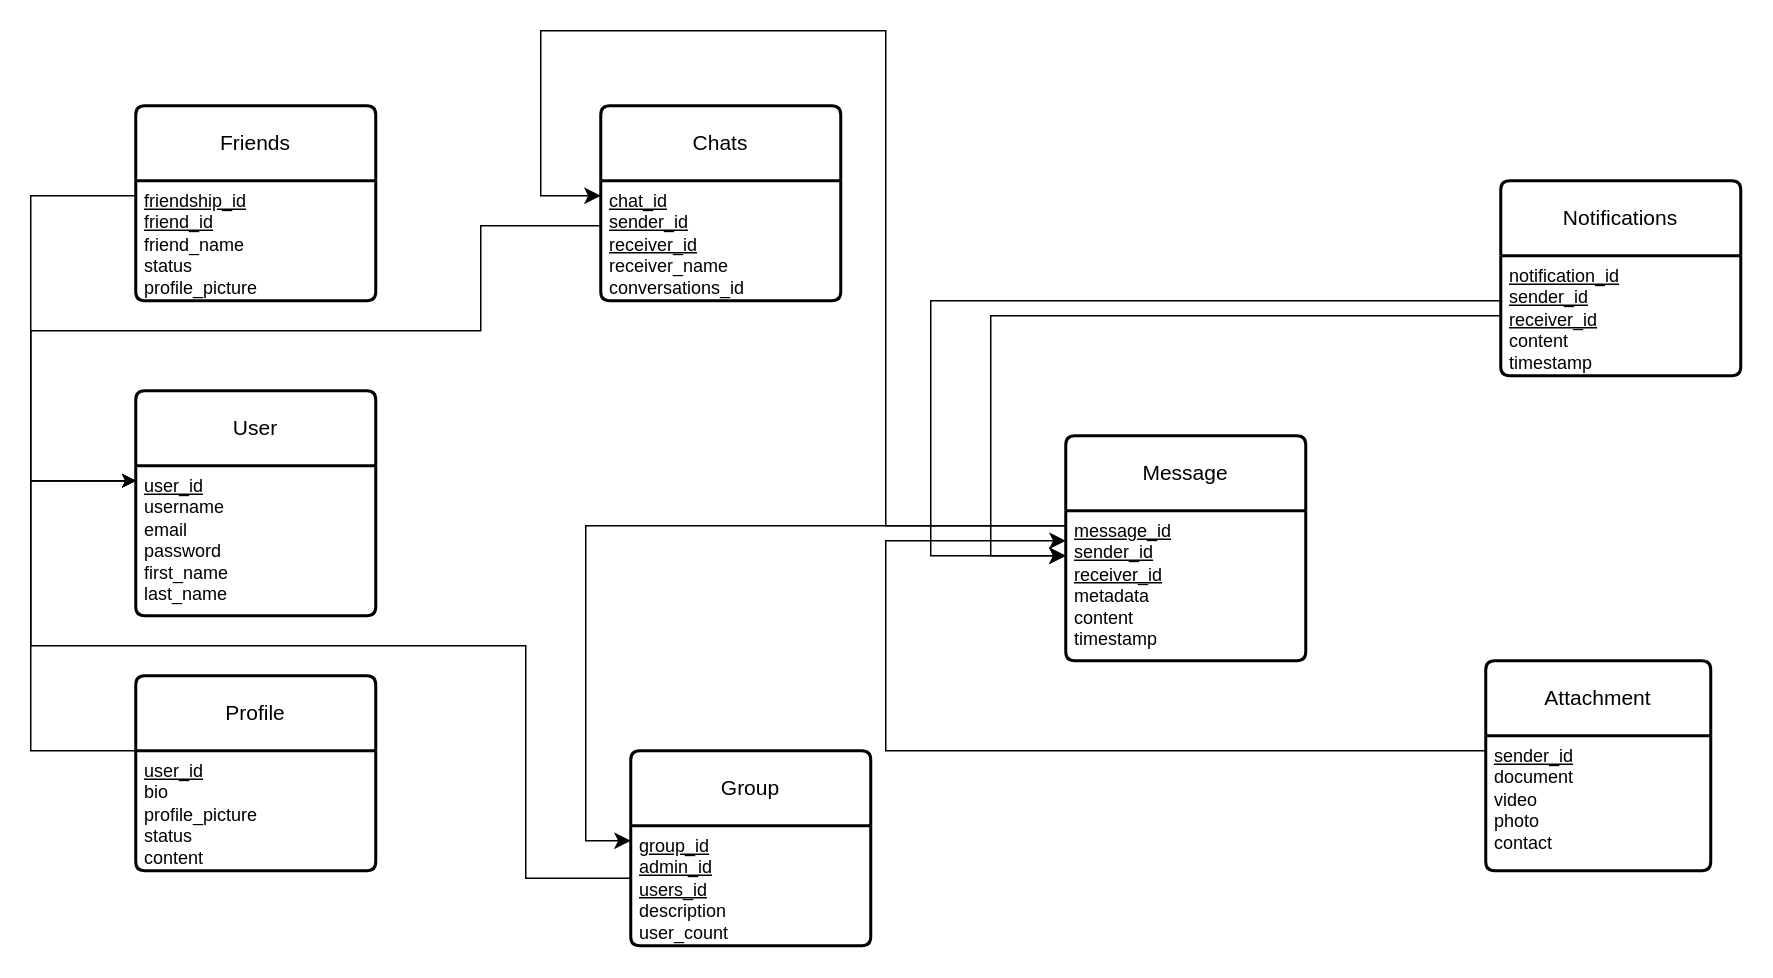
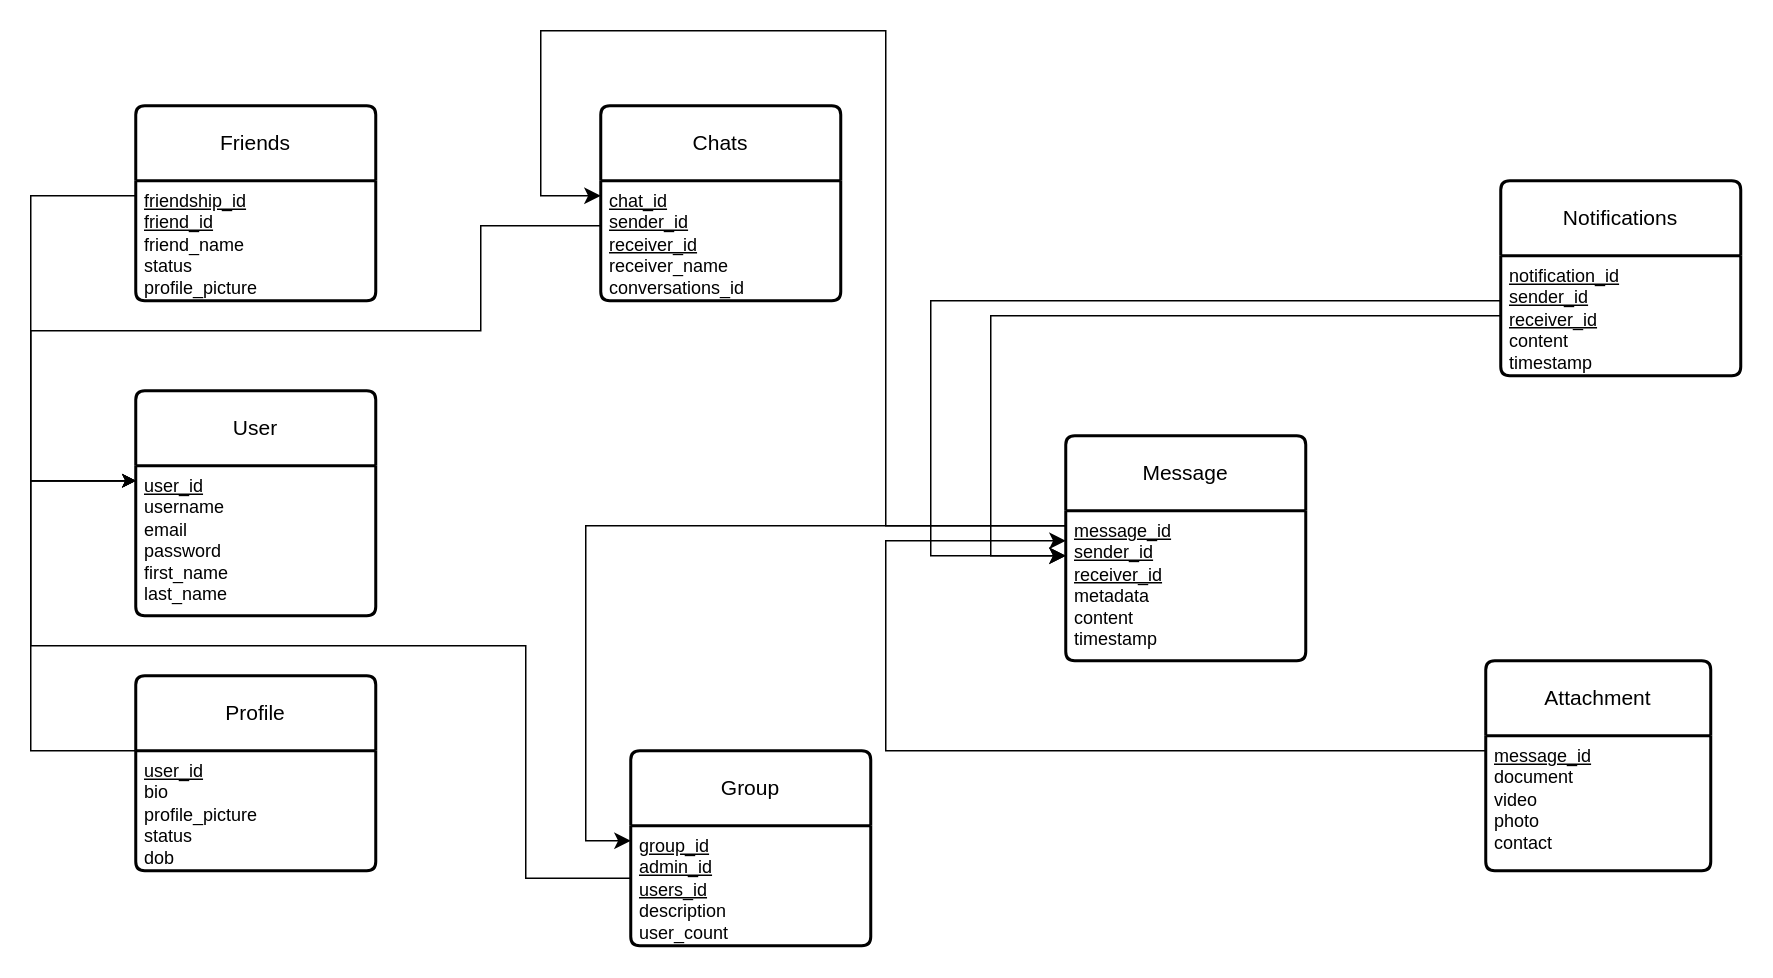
  <mxCell id="0" />
  <mxCell id="1" parent="0" />
  <mxCell id="2" value="User" style="swimlane;childLayout=stackLayout;horizontal=1;startSize=50;horizontalStack=0;rounded=1;fontSize=14;fontStyle=0;strokeWidth=2;resizeParent=0;resizeLast=1;shadow=0;dashed=0;align=center;arcSize=4;whiteSpace=wrap;html=1;" parent="1" vertex="1"><mxGeometry x="90" y="260" width="160" height="150" as="geometry" /></mxCell>
  <mxCell id="3" value="&lt;u&gt;user_id&lt;/u&gt;&lt;br&gt;username&lt;br&gt;email&lt;br&gt;password&lt;br&gt;first_name&lt;br&gt;last_name" style="align=left;strokeColor=none;fillColor=none;spacingLeft=4;fontSize=12;verticalAlign=top;resizable=0;rotatable=0;part=1;html=1;" parent="2" vertex="1"><mxGeometry y="50" width="160" height="100" as="geometry" /></mxCell>
  <mxCell id="4" style="edgeStyle=orthogonalEdgeStyle;rounded=0;orthogonalLoop=1;jettySize=auto;html=1;" parent="1" edge="1"><mxGeometry relative="1" as="geometry"><mxPoint x="90" y="320" as="targetPoint" /><mxPoint x="90" y="500" as="sourcePoint" /><Array as="points"><mxPoint x="20" y="500" /><mxPoint x="20" y="320" /></Array></mxGeometry></mxCell>
  <mxCell id="5" value="Profile" style="swimlane;childLayout=stackLayout;horizontal=1;startSize=50;horizontalStack=0;rounded=1;fontSize=14;fontStyle=0;strokeWidth=2;resizeParent=0;resizeLast=1;shadow=0;dashed=0;align=center;arcSize=4;whiteSpace=wrap;html=1;" parent="1" vertex="1"><mxGeometry x="90" y="450" width="160" height="130" as="geometry" /></mxCell>
- <mxCell id="6" value="&lt;u&gt;user_id&lt;/u&gt;&lt;br&gt;bio&lt;br&gt;profile_picture&lt;br&gt;status&lt;br&gt;content" style="align=left;strokeColor=none;fillColor=none;spacingLeft=4;fontSize=12;verticalAlign=top;resizable=0;rotatable=0;part=1;html=1;" parent="5" vertex="1"><mxGeometry y="50" width="160" height="80" as="geometry" /></mxCell>
+ <mxCell id="6" value="&lt;u&gt;user_id&lt;/u&gt;&lt;br&gt;bio&lt;br&gt;profile_picture&lt;br&gt;status&lt;br&gt;dob" style="align=left;strokeColor=none;fillColor=none;spacingLeft=4;fontSize=12;verticalAlign=top;resizable=0;rotatable=0;part=1;html=1;" parent="5" vertex="1"><mxGeometry y="50" width="160" height="80" as="geometry" /></mxCell>
  <mxCell id="7" style="edgeStyle=orthogonalEdgeStyle;rounded=0;orthogonalLoop=1;jettySize=auto;html=1;" parent="1" source="8" target="3" edge="1"><mxGeometry relative="1" as="geometry"><Array as="points"><mxPoint x="20" y="130" /><mxPoint x="20" y="320" /></Array></mxGeometry></mxCell>
  <mxCell id="8" value="Friends" style="swimlane;childLayout=stackLayout;horizontal=1;startSize=50;horizontalStack=0;rounded=1;fontSize=14;fontStyle=0;strokeWidth=2;resizeParent=0;resizeLast=1;shadow=0;dashed=0;align=center;arcSize=4;whiteSpace=wrap;html=1;" parent="1" vertex="1"><mxGeometry x="90" y="70" width="160" height="130" as="geometry" /></mxCell>
  <mxCell id="9" value="&lt;u&gt;friendship_id&lt;br&gt;friend_id&lt;/u&gt;&lt;br&gt;friend_name&lt;br&gt;status&lt;br&gt;profile_picture" style="align=left;strokeColor=none;fillColor=none;spacingLeft=4;fontSize=12;verticalAlign=top;resizable=0;rotatable=0;part=1;html=1;" parent="8" vertex="1"><mxGeometry y="50" width="160" height="80" as="geometry" /></mxCell>
  <mxCell id="10" style="edgeStyle=orthogonalEdgeStyle;rounded=0;orthogonalLoop=1;jettySize=auto;html=1;" parent="1" source="12" target="2" edge="1"><mxGeometry relative="1" as="geometry"><mxPoint x="320" y="170" as="sourcePoint" /><Array as="points"><mxPoint x="320" y="150" /><mxPoint x="320" y="220" /><mxPoint x="20" y="220" /><mxPoint x="20" y="320" /></Array></mxGeometry></mxCell>
  <mxCell id="11" value="Chats" style="swimlane;childLayout=stackLayout;horizontal=1;startSize=50;horizontalStack=0;rounded=1;fontSize=14;fontStyle=0;strokeWidth=2;resizeParent=0;resizeLast=1;shadow=0;dashed=0;align=center;arcSize=4;whiteSpace=wrap;html=1;" parent="1" vertex="1"><mxGeometry x="400" y="70" width="160" height="130" as="geometry" /></mxCell>
  <mxCell id="12" value="&lt;u&gt;chat_id&lt;/u&gt;&lt;br&gt;&lt;u&gt;sender_id&lt;/u&gt;&lt;br&gt;&lt;u&gt;receiver_id&lt;br&gt;&lt;/u&gt;receiver_name&lt;br&gt;conversations_id" style="align=left;strokeColor=none;fillColor=none;spacingLeft=4;fontSize=12;verticalAlign=top;resizable=0;rotatable=0;part=1;html=1;" parent="11" vertex="1"><mxGeometry y="50" width="160" height="80" as="geometry" /></mxCell>
  <mxCell id="13" value="Group" style="swimlane;childLayout=stackLayout;horizontal=1;startSize=50;horizontalStack=0;rounded=1;fontSize=14;fontStyle=0;strokeWidth=2;resizeParent=0;resizeLast=1;shadow=0;dashed=0;align=center;arcSize=4;whiteSpace=wrap;html=1;" parent="1" vertex="1"><mxGeometry x="420" y="500" width="160" height="130" as="geometry" /></mxCell>
  <mxCell id="14" value="&lt;u&gt;group_id&lt;/u&gt;&lt;br&gt;&lt;u&gt;admin_id&lt;br&gt;users_id&lt;/u&gt;&lt;br&gt;description&lt;br&gt;user_count" style="align=left;strokeColor=none;fillColor=none;spacingLeft=4;fontSize=12;verticalAlign=top;resizable=0;rotatable=0;part=1;html=1;" parent="13" vertex="1"><mxGeometry y="50" width="160" height="80" as="geometry" /></mxCell>
  <mxCell id="15" style="edgeStyle=orthogonalEdgeStyle;rounded=0;orthogonalLoop=1;jettySize=auto;html=1;" parent="1" source="14" edge="1"><mxGeometry relative="1" as="geometry"><mxPoint x="410" y="440" as="sourcePoint" /><mxPoint x="90" y="320" as="targetPoint" /><Array as="points"><mxPoint x="350" y="585" /><mxPoint x="350" y="430" /><mxPoint x="20" y="430" /><mxPoint x="20" y="320" /><mxPoint x="90" y="320" /></Array></mxGeometry></mxCell>
  <mxCell id="16" value="Notifications" style="swimlane;childLayout=stackLayout;horizontal=1;startSize=50;horizontalStack=0;rounded=1;fontSize=14;fontStyle=0;strokeWidth=2;resizeParent=0;resizeLast=1;shadow=0;dashed=0;align=center;arcSize=4;whiteSpace=wrap;html=1;" parent="1" vertex="1"><mxGeometry x="1000" y="120" width="160" height="130" as="geometry" /></mxCell>
  <mxCell id="17" value="&lt;u&gt;notification_id&lt;/u&gt;&lt;br&gt;&lt;u&gt;sender_id&lt;/u&gt;&lt;br&gt;&lt;u&gt;receiver_id&lt;/u&gt;&lt;br&gt;content&lt;br&gt;timestamp" style="align=left;strokeColor=none;fillColor=none;spacingLeft=4;fontSize=12;verticalAlign=top;resizable=0;rotatable=0;part=1;html=1;" parent="16" vertex="1"><mxGeometry y="50" width="160" height="80" as="geometry" /></mxCell>
  <mxCell id="18" value="Message" style="swimlane;childLayout=stackLayout;horizontal=1;startSize=50;horizontalStack=0;rounded=1;fontSize=14;fontStyle=0;strokeWidth=2;resizeParent=0;resizeLast=1;shadow=0;dashed=0;align=center;arcSize=4;whiteSpace=wrap;html=1;" parent="1" vertex="1"><mxGeometry x="710" y="290" width="160" height="150" as="geometry" /></mxCell>
  <mxCell id="19" value="&lt;u&gt;message_id&lt;/u&gt;&lt;br&gt;&lt;u&gt;sender_id&lt;br&gt;receiver_id&lt;/u&gt;&lt;br&gt;metadata&lt;br&gt;content&lt;br&gt;timestamp" style="align=left;strokeColor=none;fillColor=none;spacingLeft=4;fontSize=12;verticalAlign=top;resizable=0;rotatable=0;part=1;html=1;" parent="18" vertex="1"><mxGeometry y="50" width="160" height="100" as="geometry" /></mxCell>
  <mxCell id="20" value="Attachment" style="swimlane;childLayout=stackLayout;horizontal=1;startSize=50;horizontalStack=0;rounded=1;fontSize=14;fontStyle=0;strokeWidth=2;resizeParent=0;resizeLast=1;shadow=0;dashed=0;align=center;arcSize=4;whiteSpace=wrap;html=1;" parent="1" vertex="1"><mxGeometry x="990" y="440" width="150" height="140" as="geometry" /></mxCell>
- <mxCell id="21" value="&lt;u&gt;sender_id&lt;/u&gt;&lt;br&gt;document&lt;br&gt;video&lt;br&gt;photo&lt;br&gt;contact" style="align=left;strokeColor=none;fillColor=none;spacingLeft=4;fontSize=12;verticalAlign=top;resizable=0;rotatable=0;part=1;html=1;" parent="20" vertex="1"><mxGeometry y="50" width="150" height="90" as="geometry" /></mxCell>
+ <mxCell id="21" value="&lt;u&gt;message_id&lt;/u&gt;&lt;br&gt;document&lt;br&gt;video&lt;br&gt;photo&lt;br&gt;contact" style="align=left;strokeColor=none;fillColor=none;spacingLeft=4;fontSize=12;verticalAlign=top;resizable=0;rotatable=0;part=1;html=1;" parent="20" vertex="1"><mxGeometry y="50" width="150" height="90" as="geometry" /></mxCell>
  <mxCell id="22" value="" style="edgeStyle=segmentEdgeStyle;endArrow=classic;html=1;curved=0;rounded=0;endSize=8;startSize=8;" parent="1" source="19" target="14" edge="1"><mxGeometry width="50" height="50" relative="1" as="geometry"><mxPoint x="340" y="380" as="sourcePoint" /><mxPoint x="390" y="330" as="targetPoint" /><Array as="points"><mxPoint x="390" y="350" /><mxPoint x="390" y="560" /></Array></mxGeometry></mxCell>
  <mxCell id="23" value="" style="edgeStyle=segmentEdgeStyle;endArrow=classic;html=1;curved=0;rounded=0;endSize=8;startSize=8;" parent="1" source="19" target="12" edge="1"><mxGeometry width="50" height="50" relative="1" as="geometry"><mxPoint x="720" y="360" as="sourcePoint" /><mxPoint x="480" y="400" as="targetPoint" /><Array as="points"><mxPoint x="590" y="350" /><mxPoint x="590" y="20" /><mxPoint x="360" y="20" /><mxPoint x="360" y="130" /></Array></mxGeometry></mxCell>
  <mxCell id="24" value="" style="edgeStyle=segmentEdgeStyle;endArrow=classic;html=1;curved=0;rounded=0;endSize=8;startSize=8;" parent="1" source="21" target="19" edge="1"><mxGeometry width="50" height="50" relative="1" as="geometry"><mxPoint x="720" y="360" as="sourcePoint" /><mxPoint x="430" y="570" as="targetPoint" /><Array as="points"><mxPoint x="590" y="500" /><mxPoint x="590" y="360" /></Array></mxGeometry></mxCell>
  <mxCell id="25" value="" style="edgeStyle=segmentEdgeStyle;endArrow=classic;html=1;curved=0;rounded=0;endSize=8;startSize=8;" parent="1" source="17" target="19" edge="1"><mxGeometry width="50" height="50" relative="1" as="geometry"><mxPoint x="1000" y="510" as="sourcePoint" /><mxPoint x="720" y="360" as="targetPoint" /><Array as="points"><mxPoint x="620" y="200" /><mxPoint x="620" y="370" /></Array></mxGeometry></mxCell>
  <mxCell id="26" value="" style="edgeStyle=segmentEdgeStyle;endArrow=classic;html=1;curved=0;rounded=0;endSize=8;startSize=8;" parent="1" edge="1"><mxGeometry width="50" height="50" relative="1" as="geometry"><mxPoint x="1000" y="210" as="sourcePoint" /><mxPoint x="710" y="370" as="targetPoint" /><Array as="points"><mxPoint x="660" y="210" /><mxPoint x="660" y="370" /></Array></mxGeometry></mxCell>
